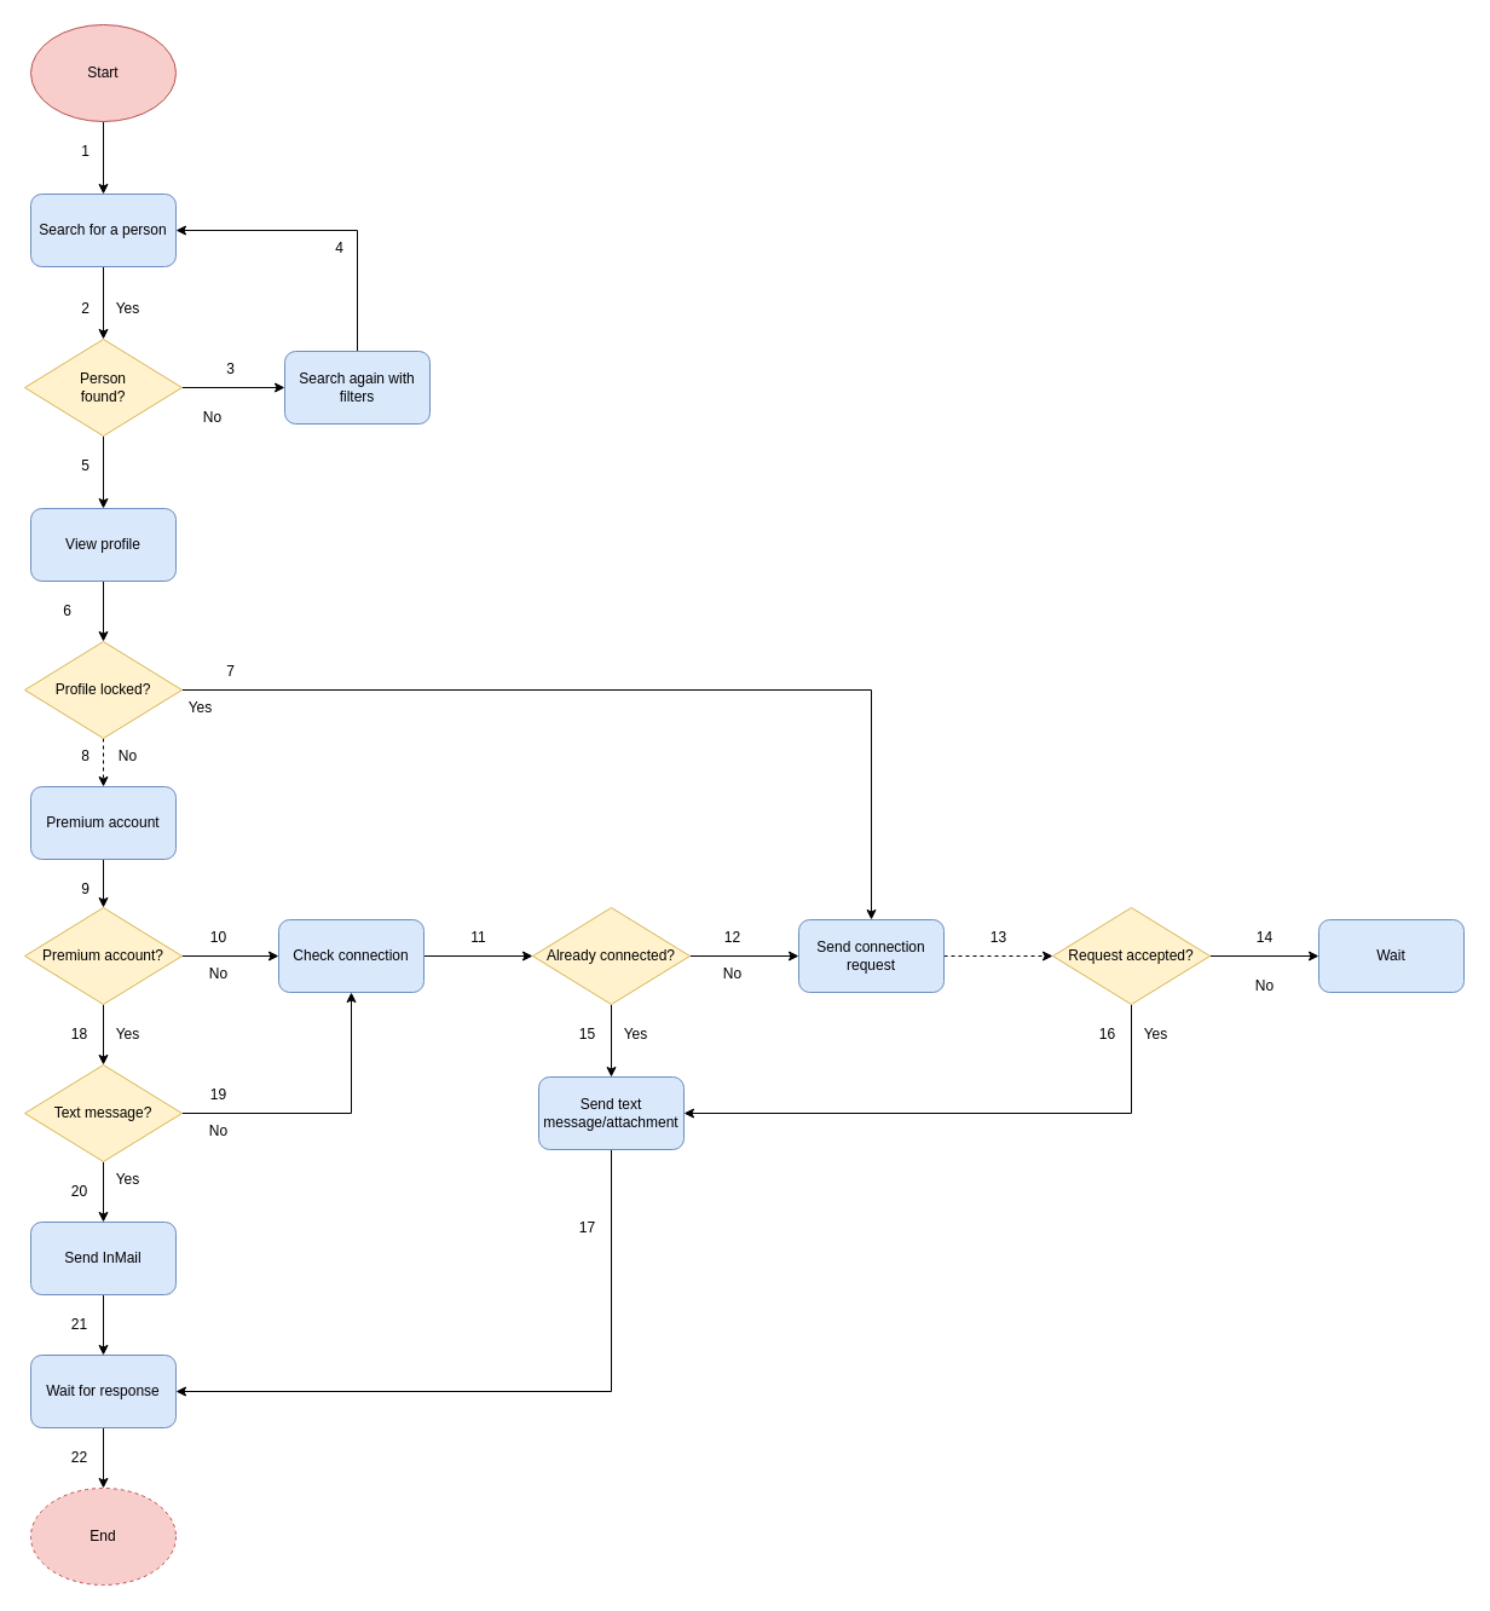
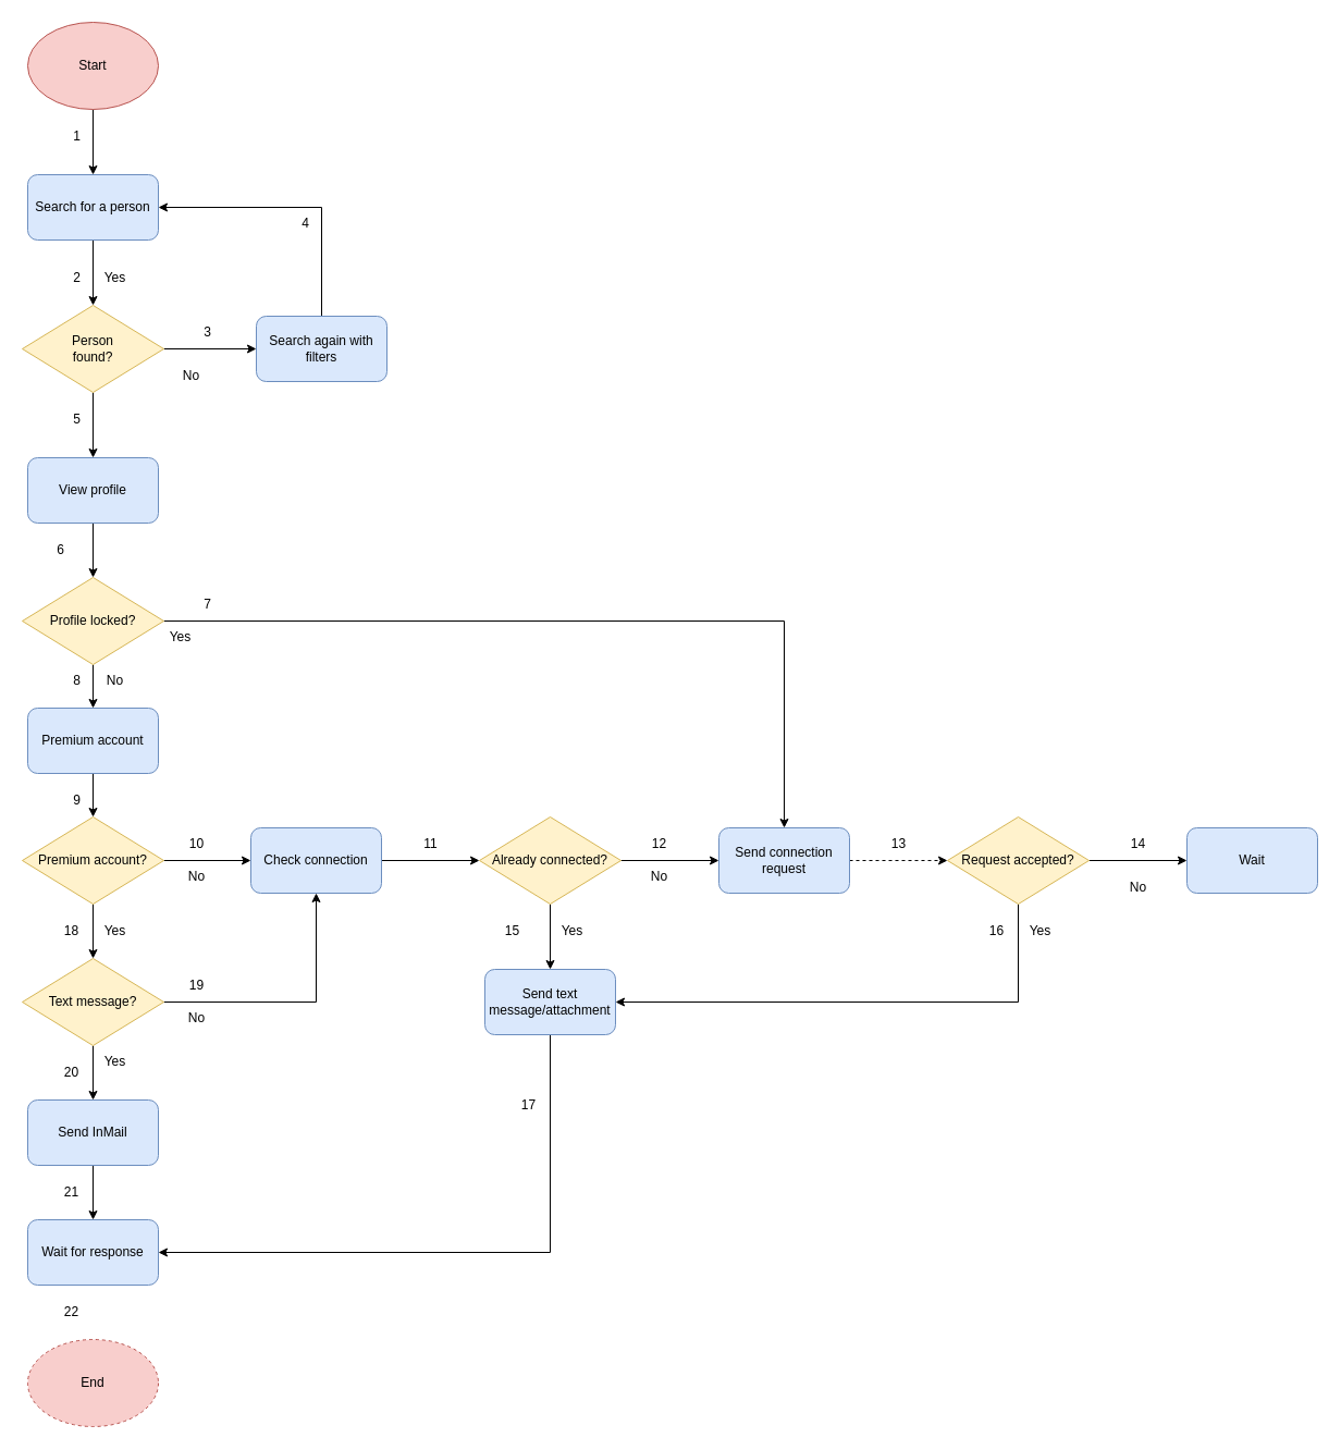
  <mxCell id="0" />
  <mxCell id="1" parent="0" />
  <mxCell id="2" value="" style="edgeStyle=orthogonalEdgeStyle;rounded=0;orthogonalLoop=1;jettySize=auto;html=1;" edge="1" parent="1" source="3" target="5"><mxGeometry relative="1" as="geometry" /></mxCell>
  <mxCell id="3" value="Start" style="ellipse;whiteSpace=wrap;html=1;fillColor=#f8cecc;strokeColor=#b85450;" vertex="1" parent="1"><mxGeometry x="25" y="20" width="120" height="80" as="geometry" /></mxCell>
  <mxCell id="4" value="" style="edgeStyle=orthogonalEdgeStyle;rounded=0;orthogonalLoop=1;jettySize=auto;html=1;" edge="1" parent="1" source="5" target="8"><mxGeometry relative="1" as="geometry" /></mxCell>
  <mxCell id="5" value="Search for a person" style="rounded=1;whiteSpace=wrap;html=1;fillColor=#dae8fc;strokeColor=#6c8ebf;" vertex="1" parent="1"><mxGeometry x="25" y="160" width="120" height="60" as="geometry" /></mxCell>
  <mxCell id="6" value="" style="edgeStyle=orthogonalEdgeStyle;rounded=0;orthogonalLoop=1;jettySize=auto;html=1;" edge="1" parent="1" source="8" target="10"><mxGeometry relative="1" as="geometry" /></mxCell>
  <mxCell id="7" value="" style="edgeStyle=orthogonalEdgeStyle;rounded=0;orthogonalLoop=1;jettySize=auto;html=1;" edge="1" parent="1" source="8" target="12"><mxGeometry relative="1" as="geometry" /></mxCell>
  <mxCell id="8" value="Person&lt;br&gt;found?" style="rhombus;whiteSpace=wrap;html=1;fillColor=#fff2cc;strokeColor=#d6b656;" vertex="1" parent="1"><mxGeometry x="20" y="280" width="130" height="80" as="geometry" /></mxCell>
  <mxCell id="9" style="edgeStyle=orthogonalEdgeStyle;rounded=0;orthogonalLoop=1;jettySize=auto;html=1;entryX=1;entryY=0.5;entryDx=0;entryDy=0;" edge="1" parent="1" source="10" target="5"><mxGeometry relative="1" as="geometry"><Array as="points"><mxPoint x="295" y="190" /></Array></mxGeometry></mxCell>
  <mxCell id="10" value="Search again with filters" style="rounded=1;whiteSpace=wrap;html=1;fillColor=#dae8fc;strokeColor=#6c8ebf;" vertex="1" parent="1"><mxGeometry x="235" y="290" width="120" height="60" as="geometry" /></mxCell>
  <mxCell id="11" value="" style="edgeStyle=orthogonalEdgeStyle;rounded=0;orthogonalLoop=1;jettySize=auto;html=1;" edge="1" parent="1" source="12" target="39"><mxGeometry relative="1" as="geometry" /></mxCell>
  <mxCell id="12" value="View profile" style="rounded=1;whiteSpace=wrap;html=1;fillColor=#dae8fc;strokeColor=#6c8ebf;" vertex="1" parent="1"><mxGeometry x="25" y="420" width="120" height="60" as="geometry" /></mxCell>
  <mxCell id="13" value="" style="edgeStyle=orthogonalEdgeStyle;rounded=0;orthogonalLoop=1;jettySize=auto;html=1;" edge="1" parent="1" source="15" target="20"><mxGeometry relative="1" as="geometry" /></mxCell>
  <mxCell id="14" value="" style="edgeStyle=orthogonalEdgeStyle;rounded=0;orthogonalLoop=1;jettySize=auto;html=1;" edge="1" parent="1" source="15" target="34"><mxGeometry relative="1" as="geometry" /></mxCell>
  <mxCell id="15" value="Premium account?" style="rhombus;whiteSpace=wrap;html=1;fillColor=#fff2cc;strokeColor=#d6b656;" vertex="1" parent="1"><mxGeometry x="20" y="750" width="130" height="80" as="geometry" /></mxCell>
  <mxCell id="16" value="End" style="ellipse;whiteSpace=wrap;html=1;fillColor=#f8cecc;strokeColor=#b85450;dashed=1;" vertex="1" parent="1"><mxGeometry x="25" y="1230" width="120" height="80" as="geometry" /></mxCell>
  <mxCell id="17" value="" style="edgeStyle=orthogonalEdgeStyle;rounded=0;orthogonalLoop=1;jettySize=auto;html=1;" edge="1" parent="1" source="18" target="36"><mxGeometry relative="1" as="geometry" /></mxCell>
  <mxCell id="18" value="Send InMail" style="rounded=1;whiteSpace=wrap;html=1;fillColor=#dae8fc;strokeColor=#6c8ebf;" vertex="1" parent="1"><mxGeometry x="25" y="1010" width="120" height="60" as="geometry" /></mxCell>
  <mxCell id="19" value="" style="edgeStyle=orthogonalEdgeStyle;rounded=0;orthogonalLoop=1;jettySize=auto;html=1;" edge="1" parent="1" source="20" target="23"><mxGeometry relative="1" as="geometry" /></mxCell>
  <mxCell id="20" value="Check connection" style="rounded=1;whiteSpace=wrap;html=1;fillColor=#dae8fc;strokeColor=#6c8ebf;" vertex="1" parent="1"><mxGeometry x="230" y="760" width="120" height="60" as="geometry" /></mxCell>
  <mxCell id="21" value="" style="edgeStyle=orthogonalEdgeStyle;rounded=0;orthogonalLoop=1;jettySize=auto;html=1;" edge="1" parent="1" source="23" target="25"><mxGeometry relative="1" as="geometry" /></mxCell>
  <mxCell id="22" value="" style="edgeStyle=orthogonalEdgeStyle;rounded=0;orthogonalLoop=1;jettySize=auto;html=1;" edge="1" parent="1" source="23" target="27"><mxGeometry relative="1" as="geometry" /></mxCell>
  <mxCell id="23" value="Already connected?" style="rhombus;whiteSpace=wrap;html=1;fillColor=#fff2cc;strokeColor=#d6b656;" vertex="1" parent="1"><mxGeometry x="440" y="750" width="130" height="80" as="geometry" /></mxCell>
  <mxCell id="24" style="edgeStyle=orthogonalEdgeStyle;rounded=0;orthogonalLoop=1;jettySize=auto;html=1;entryX=1;entryY=0.5;entryDx=0;entryDy=0;" edge="1" parent="1" source="25" target="36"><mxGeometry relative="1" as="geometry"><Array as="points"><mxPoint x="505" y="1150" /></Array></mxGeometry></mxCell>
  <mxCell id="25" value="Send text message/attachment" style="rounded=1;whiteSpace=wrap;html=1;fillColor=#dae8fc;strokeColor=#6c8ebf;" vertex="1" parent="1"><mxGeometry x="445" y="890" width="120" height="60" as="geometry" /></mxCell>
  <mxCell id="26" value="" style="edgeStyle=orthogonalEdgeStyle;rounded=0;orthogonalLoop=1;jettySize=auto;html=1;dashed=1;" edge="1" parent="1" source="27" target="30"><mxGeometry relative="1" as="geometry" /></mxCell>
  <mxCell id="27" value="Send connection request" style="rounded=1;whiteSpace=wrap;html=1;fillColor=#dae8fc;strokeColor=#6c8ebf;" vertex="1" parent="1"><mxGeometry x="660" y="760" width="120" height="60" as="geometry" /></mxCell>
  <mxCell id="28" style="edgeStyle=orthogonalEdgeStyle;rounded=0;orthogonalLoop=1;jettySize=auto;html=1;entryX=1;entryY=0.5;entryDx=0;entryDy=0;" edge="1" parent="1" source="30" target="25"><mxGeometry relative="1" as="geometry"><Array as="points"><mxPoint x="935" y="920" /></Array></mxGeometry></mxCell>
  <mxCell id="29" style="edgeStyle=orthogonalEdgeStyle;rounded=0;orthogonalLoop=1;jettySize=auto;html=1;entryX=0;entryY=0.5;entryDx=0;entryDy=0;" edge="1" parent="1" source="30" target="31"><mxGeometry relative="1" as="geometry" /></mxCell>
  <mxCell id="30" value="Request accepted?" style="rhombus;whiteSpace=wrap;html=1;fillColor=#fff2cc;strokeColor=#d6b656;" vertex="1" parent="1"><mxGeometry x="870" y="750" width="130" height="80" as="geometry" /></mxCell>
  <mxCell id="31" value="Wait" style="rounded=1;whiteSpace=wrap;html=1;fillColor=#dae8fc;strokeColor=#6c8ebf;" vertex="1" parent="1"><mxGeometry x="1090" y="760" width="120" height="60" as="geometry" /></mxCell>
  <mxCell id="32" value="" style="edgeStyle=orthogonalEdgeStyle;rounded=0;orthogonalLoop=1;jettySize=auto;html=1;" edge="1" parent="1" source="34" target="18"><mxGeometry relative="1" as="geometry" /></mxCell>
  <mxCell id="33" style="edgeStyle=orthogonalEdgeStyle;rounded=0;orthogonalLoop=1;jettySize=auto;html=1;entryX=0.5;entryY=1;entryDx=0;entryDy=0;" edge="1" parent="1" source="34" target="20"><mxGeometry relative="1" as="geometry" /></mxCell>
  <mxCell id="34" value="Text message?" style="rhombus;whiteSpace=wrap;html=1;fillColor=#fff2cc;strokeColor=#d6b656;" vertex="1" parent="1"><mxGeometry x="20" y="880" width="130" height="80" as="geometry" /></mxCell>
- <mxCell id="35" value="" style="edgeStyle=orthogonalEdgeStyle;rounded=0;orthogonalLoop=1;jettySize=auto;html=1;" edge="1" parent="1" source="36" target="16"><mxGeometry relative="1" as="geometry" /></mxCell>
  <mxCell id="36" value="Wait for response" style="rounded=1;whiteSpace=wrap;html=1;fillColor=#dae8fc;strokeColor=#6c8ebf;" vertex="1" parent="1"><mxGeometry x="25" y="1120" width="120" height="60" as="geometry" /></mxCell>
- <mxCell id="37" value="" style="edgeStyle=orthogonalEdgeStyle;rounded=0;orthogonalLoop=1;jettySize=auto;html=1;dashed=1;" edge="1" parent="1" source="39" target="41"><mxGeometry relative="1" as="geometry" /></mxCell>
+ <mxCell id="37" value="" style="edgeStyle=orthogonalEdgeStyle;rounded=0;orthogonalLoop=1;jettySize=auto;html=1;" edge="1" parent="1" source="39" target="41"><mxGeometry relative="1" as="geometry" /></mxCell>
  <mxCell id="38" style="edgeStyle=orthogonalEdgeStyle;rounded=0;orthogonalLoop=1;jettySize=auto;html=1;entryX=0.5;entryY=0;entryDx=0;entryDy=0;" edge="1" parent="1" source="39" target="27"><mxGeometry relative="1" as="geometry" /></mxCell>
  <mxCell id="39" value="Profile locked?" style="rhombus;whiteSpace=wrap;html=1;fillColor=#fff2cc;strokeColor=#d6b656;" vertex="1" parent="1"><mxGeometry x="20" y="530" width="130" height="80" as="geometry" /></mxCell>
  <mxCell id="40" value="" style="edgeStyle=orthogonalEdgeStyle;rounded=0;orthogonalLoop=1;jettySize=auto;html=1;" edge="1" parent="1" source="41" target="15"><mxGeometry relative="1" as="geometry" /></mxCell>
  <mxCell id="41" value="Premium account" style="rounded=1;whiteSpace=wrap;html=1;fillColor=#dae8fc;strokeColor=#6c8ebf;" vertex="1" parent="1"><mxGeometry x="25" y="650" width="120" height="60" as="geometry" /></mxCell>
  <mxCell id="42" value="1" style="text;html=1;align=center;verticalAlign=middle;resizable=0;points=[];autosize=1;strokeColor=none;fillColor=none;" vertex="1" parent="1"><mxGeometry x="55" y="110" width="30" height="30" as="geometry" /></mxCell>
  <mxCell id="43" value="2" style="text;html=1;align=center;verticalAlign=middle;resizable=0;points=[];autosize=1;strokeColor=none;fillColor=none;" vertex="1" parent="1"><mxGeometry x="55" y="240" width="30" height="30" as="geometry" /></mxCell>
  <mxCell id="44" value="3" style="text;html=1;align=center;verticalAlign=middle;resizable=0;points=[];autosize=1;strokeColor=none;fillColor=none;" vertex="1" parent="1"><mxGeometry x="175" y="290" width="30" height="30" as="geometry" /></mxCell>
  <mxCell id="45" value="4" style="text;html=1;align=center;verticalAlign=middle;resizable=0;points=[];autosize=1;strokeColor=none;fillColor=none;" vertex="1" parent="1"><mxGeometry x="265" y="190" width="30" height="30" as="geometry" /></mxCell>
  <mxCell id="46" value="5" style="text;html=1;align=center;verticalAlign=middle;resizable=0;points=[];autosize=1;strokeColor=none;fillColor=none;" vertex="1" parent="1"><mxGeometry x="55" y="370" width="30" height="30" as="geometry" /></mxCell>
  <mxCell id="47" value="6" style="text;html=1;align=center;verticalAlign=middle;resizable=0;points=[];autosize=1;strokeColor=none;fillColor=none;" vertex="1" parent="1"><mxGeometry x="40" y="490" width="30" height="30" as="geometry" /></mxCell>
  <mxCell id="48" value="7" style="text;html=1;align=center;verticalAlign=middle;resizable=0;points=[];autosize=1;strokeColor=none;fillColor=none;" vertex="1" parent="1"><mxGeometry x="175" y="540" width="30" height="30" as="geometry" /></mxCell>
  <mxCell id="49" value="8" style="text;html=1;align=center;verticalAlign=middle;resizable=0;points=[];autosize=1;strokeColor=none;fillColor=none;" vertex="1" parent="1"><mxGeometry x="55" y="610" width="30" height="30" as="geometry" /></mxCell>
  <mxCell id="50" value="9" style="text;html=1;align=center;verticalAlign=middle;resizable=0;points=[];autosize=1;strokeColor=none;fillColor=none;" vertex="1" parent="1"><mxGeometry x="55" y="720" width="30" height="30" as="geometry" /></mxCell>
  <mxCell id="51" value="10" style="text;html=1;align=center;verticalAlign=middle;resizable=0;points=[];autosize=1;strokeColor=none;fillColor=none;" vertex="1" parent="1"><mxGeometry x="160" y="760" width="40" height="30" as="geometry" /></mxCell>
  <mxCell id="52" value="11" style="text;html=1;align=center;verticalAlign=middle;resizable=0;points=[];autosize=1;strokeColor=none;fillColor=none;" vertex="1" parent="1"><mxGeometry x="375" y="760" width="40" height="30" as="geometry" /></mxCell>
  <mxCell id="53" value="12" style="text;html=1;align=center;verticalAlign=middle;resizable=0;points=[];autosize=1;strokeColor=none;fillColor=none;" vertex="1" parent="1"><mxGeometry x="585" y="760" width="40" height="30" as="geometry" /></mxCell>
  <mxCell id="54" value="13" style="text;html=1;align=center;verticalAlign=middle;resizable=0;points=[];autosize=1;strokeColor=none;fillColor=none;" vertex="1" parent="1"><mxGeometry x="805" y="760" width="40" height="30" as="geometry" /></mxCell>
  <mxCell id="55" value="14" style="text;html=1;align=center;verticalAlign=middle;resizable=0;points=[];autosize=1;strokeColor=none;fillColor=none;" vertex="1" parent="1"><mxGeometry x="1025" y="760" width="40" height="30" as="geometry" /></mxCell>
- <mxCell id="56" value="15" style="text;html=1;align=center;verticalAlign=middle;resizable=0;points=[];autosize=1;strokeColor=none;fillColor=none;" vertex="1" parent="1"><mxGeometry x="465" y="840" width="40" height="30" as="geometry" /></mxCell>
+ <mxCell id="56" value="15" style="text;html=1;align=center;verticalAlign=middle;resizable=0;points=[];autosize=1;strokeColor=none;fillColor=none;" vertex="1" parent="1"><mxGeometry x="450" y="840" width="40" height="30" as="geometry" /></mxCell>
  <mxCell id="57" value="16" style="text;html=1;align=center;verticalAlign=middle;resizable=0;points=[];autosize=1;strokeColor=none;fillColor=none;" vertex="1" parent="1"><mxGeometry x="895" y="840" width="40" height="30" as="geometry" /></mxCell>
  <mxCell id="58" value="17" style="text;html=1;align=center;verticalAlign=middle;resizable=0;points=[];autosize=1;strokeColor=none;fillColor=none;" vertex="1" parent="1"><mxGeometry x="465" y="1000" width="40" height="30" as="geometry" /></mxCell>
  <mxCell id="59" value="18" style="text;html=1;align=center;verticalAlign=middle;resizable=0;points=[];autosize=1;strokeColor=none;fillColor=none;" vertex="1" parent="1"><mxGeometry x="45" y="840" width="40" height="30" as="geometry" /></mxCell>
  <mxCell id="60" value="19" style="text;html=1;align=center;verticalAlign=middle;resizable=0;points=[];autosize=1;strokeColor=none;fillColor=none;" vertex="1" parent="1"><mxGeometry x="160" y="890" width="40" height="30" as="geometry" /></mxCell>
  <mxCell id="61" value="20" style="text;html=1;align=center;verticalAlign=middle;resizable=0;points=[];autosize=1;strokeColor=none;fillColor=none;" vertex="1" parent="1"><mxGeometry x="45" y="970" width="40" height="30" as="geometry" /></mxCell>
  <mxCell id="62" value="21" style="text;html=1;align=center;verticalAlign=middle;resizable=0;points=[];autosize=1;strokeColor=none;fillColor=none;" vertex="1" parent="1"><mxGeometry x="45" y="1080" width="40" height="30" as="geometry" /></mxCell>
  <mxCell id="63" value="22" style="text;html=1;align=center;verticalAlign=middle;resizable=0;points=[];autosize=1;strokeColor=none;fillColor=none;" vertex="1" parent="1"><mxGeometry x="45" y="1190" width="40" height="30" as="geometry" /></mxCell>
  <mxCell id="64" value="Yes" style="text;html=1;align=center;verticalAlign=middle;resizable=0;points=[];autosize=1;strokeColor=none;fillColor=none;" vertex="1" parent="1"><mxGeometry x="85" y="240" width="40" height="30" as="geometry" /></mxCell>
  <mxCell id="65" value="No" style="text;html=1;align=center;verticalAlign=middle;resizable=0;points=[];autosize=1;strokeColor=none;fillColor=none;" vertex="1" parent="1"><mxGeometry x="155" y="330" width="40" height="30" as="geometry" /></mxCell>
  <mxCell id="66" value="Yes" style="text;html=1;align=center;verticalAlign=middle;resizable=0;points=[];autosize=1;strokeColor=none;fillColor=none;" vertex="1" parent="1"><mxGeometry x="145" y="570" width="40" height="30" as="geometry" /></mxCell>
  <mxCell id="67" value="No" style="text;html=1;align=center;verticalAlign=middle;resizable=0;points=[];autosize=1;strokeColor=none;fillColor=none;" vertex="1" parent="1"><mxGeometry x="85" y="610" width="40" height="30" as="geometry" /></mxCell>
  <mxCell id="68" value="Yes" style="text;html=1;align=center;verticalAlign=middle;resizable=0;points=[];autosize=1;strokeColor=none;fillColor=none;" vertex="1" parent="1"><mxGeometry x="85" y="840" width="40" height="30" as="geometry" /></mxCell>
  <mxCell id="69" value="No" style="text;html=1;align=center;verticalAlign=middle;resizable=0;points=[];autosize=1;strokeColor=none;fillColor=none;" vertex="1" parent="1"><mxGeometry x="160" y="790" width="40" height="30" as="geometry" /></mxCell>
  <mxCell id="70" value="Yes" style="text;html=1;align=center;verticalAlign=middle;resizable=0;points=[];autosize=1;strokeColor=none;fillColor=none;" vertex="1" parent="1"><mxGeometry x="85" y="960" width="40" height="30" as="geometry" /></mxCell>
  <mxCell id="71" value="No" style="text;html=1;align=center;verticalAlign=middle;resizable=0;points=[];autosize=1;strokeColor=none;fillColor=none;" vertex="1" parent="1"><mxGeometry x="160" y="920" width="40" height="30" as="geometry" /></mxCell>
  <mxCell id="72" value="Yes" style="text;html=1;align=center;verticalAlign=middle;resizable=0;points=[];autosize=1;strokeColor=none;fillColor=none;" vertex="1" parent="1"><mxGeometry x="505" y="840" width="40" height="30" as="geometry" /></mxCell>
  <mxCell id="73" value="No" style="text;html=1;align=center;verticalAlign=middle;resizable=0;points=[];autosize=1;strokeColor=none;fillColor=none;" vertex="1" parent="1"><mxGeometry x="585" y="790" width="40" height="30" as="geometry" /></mxCell>
  <mxCell id="74" value="Yes" style="text;html=1;align=center;verticalAlign=middle;resizable=0;points=[];autosize=1;strokeColor=none;fillColor=none;" vertex="1" parent="1"><mxGeometry x="935" y="840" width="40" height="30" as="geometry" /></mxCell>
  <mxCell id="75" value="No" style="text;html=1;align=center;verticalAlign=middle;resizable=0;points=[];autosize=1;strokeColor=none;fillColor=none;" vertex="1" parent="1"><mxGeometry x="1025" y="800" width="40" height="30" as="geometry" /></mxCell>
